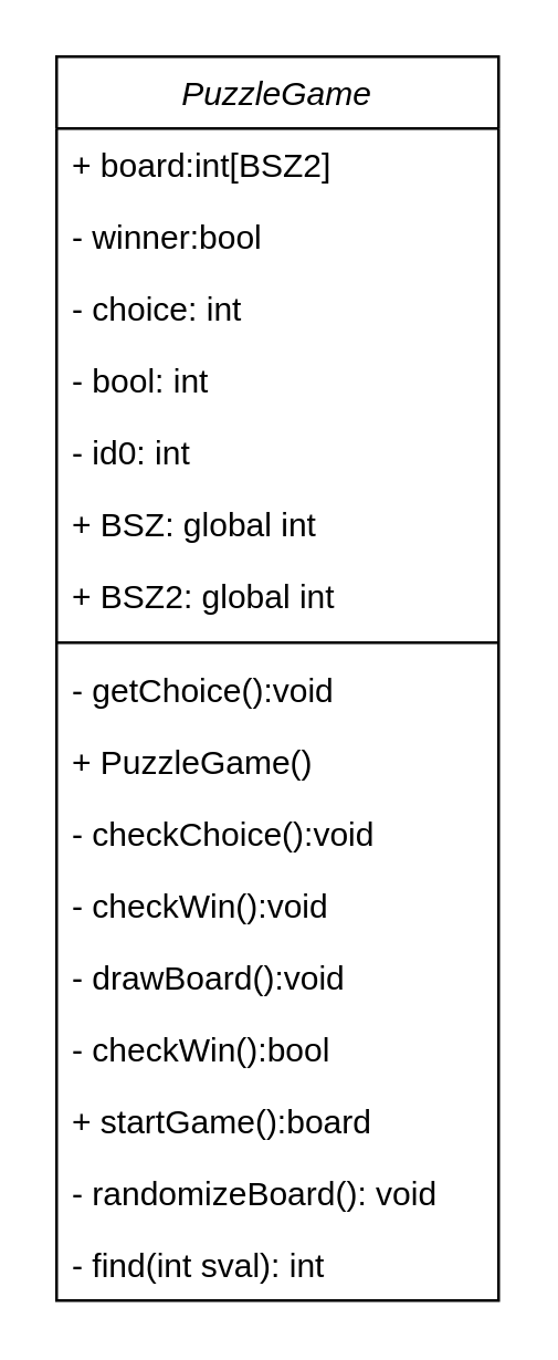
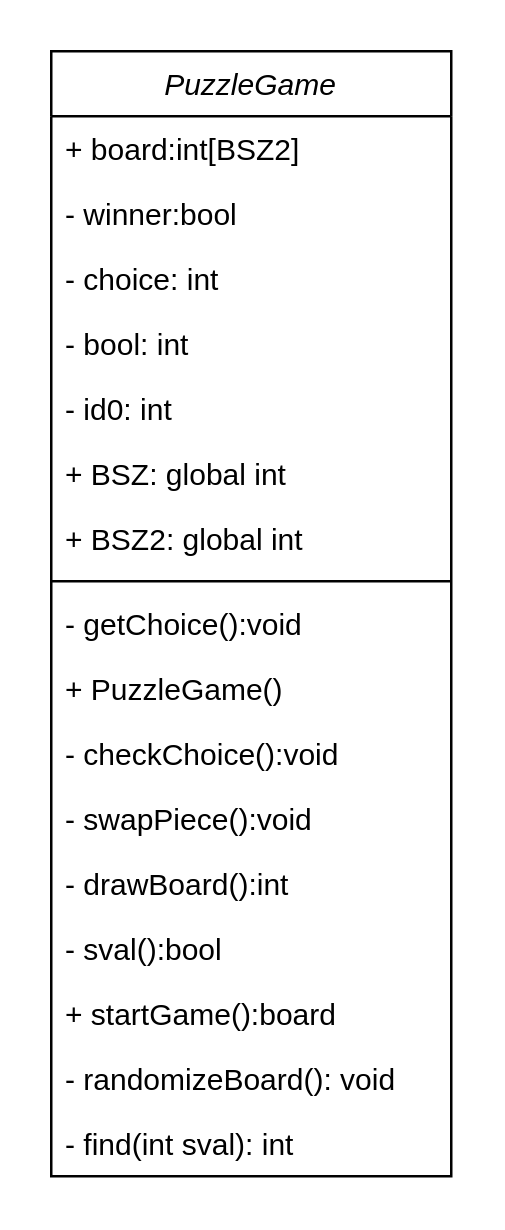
  <mxCell id="0" />
  <mxCell id="1" parent="0" />
  <mxCell id="2" value="PuzzleGame" style="swimlane;fontStyle=2;align=center;verticalAlign=top;childLayout=stackLayout;horizontal=1;startSize=26;horizontalStack=0;resizeParent=1;resizeLast=0;collapsible=1;marginBottom=0;rounded=0;shadow=0;strokeWidth=1;" parent="1" vertex="1"><mxGeometry x="20" y="20" width="160" height="450" as="geometry"><mxRectangle x="230" y="140" width="160" height="26" as="alternateBounds" /></mxGeometry></mxCell>
  <mxCell id="3" value="+ board:int[BSZ2]" style="text;align=left;verticalAlign=top;spacingLeft=4;spacingRight=4;overflow=hidden;rotatable=0;points=[[0,0.5],[1,0.5]];portConstraint=eastwest;" vertex="1" parent="2"><mxGeometry y="26" width="160" height="26" as="geometry" /></mxCell>
  <mxCell id="4" value="- winner:bool" style="text;align=left;verticalAlign=top;spacingLeft=4;spacingRight=4;overflow=hidden;rotatable=0;points=[[0,0.5],[1,0.5]];portConstraint=eastwest;" vertex="1" parent="2"><mxGeometry y="52" width="160" height="26" as="geometry" /></mxCell>
  <mxCell id="5" value="- choice: int" style="text;align=left;verticalAlign=top;spacingLeft=4;spacingRight=4;overflow=hidden;rotatable=0;points=[[0,0.5],[1,0.5]];portConstraint=eastwest;" vertex="1" parent="2"><mxGeometry y="78" width="160" height="26" as="geometry" /></mxCell>
  <mxCell id="6" value="- bool: int" style="text;align=left;verticalAlign=top;spacingLeft=4;spacingRight=4;overflow=hidden;rotatable=0;points=[[0,0.5],[1,0.5]];portConstraint=eastwest;" vertex="1" parent="2"><mxGeometry y="104" width="160" height="26" as="geometry" /></mxCell>
  <mxCell id="7" value="- id0: int" style="text;align=left;verticalAlign=top;spacingLeft=4;spacingRight=4;overflow=hidden;rotatable=0;points=[[0,0.5],[1,0.5]];portConstraint=eastwest;" vertex="1" parent="2"><mxGeometry y="130" width="160" height="26" as="geometry" /></mxCell>
  <mxCell id="8" value="+ BSZ: global int" style="text;align=left;verticalAlign=top;spacingLeft=4;spacingRight=4;overflow=hidden;rotatable=0;points=[[0,0.5],[1,0.5]];portConstraint=eastwest;" vertex="1" parent="2"><mxGeometry y="156" width="160" height="26" as="geometry" /></mxCell>
  <mxCell id="9" value="+ BSZ2: global int" style="text;align=left;verticalAlign=top;spacingLeft=4;spacingRight=4;overflow=hidden;rotatable=0;points=[[0,0.5],[1,0.5]];portConstraint=eastwest;" parent="2" vertex="1"><mxGeometry y="182" width="160" height="26" as="geometry" /></mxCell>
  <mxCell id="10" value="" style="line;html=1;strokeWidth=1;align=left;verticalAlign=middle;spacingTop=-1;spacingLeft=3;spacingRight=3;rotatable=0;labelPosition=right;points=[];portConstraint=eastwest;" parent="2" vertex="1"><mxGeometry y="208" width="160" height="8" as="geometry" /></mxCell>
  <mxCell id="11" value="- getChoice():void" style="text;align=left;verticalAlign=top;spacingLeft=4;spacingRight=4;overflow=hidden;rotatable=0;points=[[0,0.5],[1,0.5]];portConstraint=eastwest;rounded=0;shadow=0;html=0;" parent="2" vertex="1"><mxGeometry y="216" width="160" height="26" as="geometry" /></mxCell>
  <mxCell id="12" value="+ PuzzleGame()" style="text;align=left;verticalAlign=top;spacingLeft=4;spacingRight=4;overflow=hidden;rotatable=0;points=[[0,0.5],[1,0.5]];portConstraint=eastwest;rounded=0;shadow=0;html=0;" parent="2" vertex="1"><mxGeometry y="242" width="160" height="26" as="geometry" /></mxCell>
  <mxCell id="13" value="- checkChoice():void" style="text;align=left;verticalAlign=top;spacingLeft=4;spacingRight=4;overflow=hidden;rotatable=0;points=[[0,0.5],[1,0.5]];portConstraint=eastwest;" parent="2" vertex="1"><mxGeometry y="268" width="160" height="26" as="geometry" /></mxCell>
- <mxCell id="14" value="- checkWin():void" style="text;align=left;verticalAlign=top;spacingLeft=4;spacingRight=4;overflow=hidden;rotatable=0;points=[[0,0.5],[1,0.5]];portConstraint=eastwest;" parent="2" vertex="1"><mxGeometry y="294" width="160" height="26" as="geometry" /></mxCell>
- <mxCell id="15" value="- drawBoard():void" style="text;align=left;verticalAlign=top;spacingLeft=4;spacingRight=4;overflow=hidden;rotatable=0;points=[[0,0.5],[1,0.5]];portConstraint=eastwest;" parent="2" vertex="1"><mxGeometry y="320" width="160" height="26" as="geometry" /></mxCell>
- <mxCell id="16" value="- checkWin():bool" style="text;align=left;verticalAlign=top;spacingLeft=4;spacingRight=4;overflow=hidden;rotatable=0;points=[[0,0.5],[1,0.5]];portConstraint=eastwest;" parent="2" vertex="1"><mxGeometry y="346" width="160" height="26" as="geometry" /></mxCell>
+ <mxCell id="14" value="- swapPiece():void" style="text;align=left;verticalAlign=top;spacingLeft=4;spacingRight=4;overflow=hidden;rotatable=0;points=[[0,0.5],[1,0.5]];portConstraint=eastwest;" parent="2" vertex="1"><mxGeometry y="294" width="160" height="26" as="geometry" /></mxCell>
+ <mxCell id="15" value="- drawBoard():int" style="text;align=left;verticalAlign=top;spacingLeft=4;spacingRight=4;overflow=hidden;rotatable=0;points=[[0,0.5],[1,0.5]];portConstraint=eastwest;" parent="2" vertex="1"><mxGeometry y="320" width="160" height="26" as="geometry" /></mxCell>
+ <mxCell id="16" value="- sval():bool" style="text;align=left;verticalAlign=top;spacingLeft=4;spacingRight=4;overflow=hidden;rotatable=0;points=[[0,0.5],[1,0.5]];portConstraint=eastwest;" parent="2" vertex="1"><mxGeometry y="346" width="160" height="26" as="geometry" /></mxCell>
  <mxCell id="17" value="+ startGame():board" style="text;align=left;verticalAlign=top;spacingLeft=4;spacingRight=4;overflow=hidden;rotatable=0;points=[[0,0.5],[1,0.5]];portConstraint=eastwest;" parent="2" vertex="1"><mxGeometry y="372" width="160" height="26" as="geometry" /></mxCell>
  <mxCell id="18" value="- randomizeBoard(): void" style="text;align=left;verticalAlign=top;spacingLeft=4;spacingRight=4;overflow=hidden;rotatable=0;points=[[0,0.5],[1,0.5]];portConstraint=eastwest;" vertex="1" parent="2"><mxGeometry y="398" width="160" height="26" as="geometry" /></mxCell>
  <mxCell id="19" value="- find(int sval): int" style="text;align=left;verticalAlign=top;spacingLeft=4;spacingRight=4;overflow=hidden;rotatable=0;points=[[0,0.5],[1,0.5]];portConstraint=eastwest;" parent="2" vertex="1"><mxGeometry y="424" width="160" height="26" as="geometry" /></mxCell>
